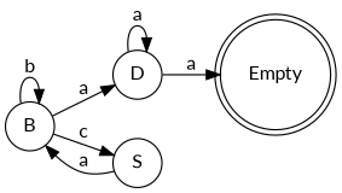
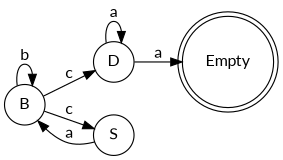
  digraph {
    fontname=Lato
    rankdir=LR
    node [fontname=Lato shape=circle]
    edge [fontname=Lato]
    Empty [shape=doublecircle]
    B
    D
    S
    B -> B [label=b]
-   B -> D [label=a]
+   B -> D [label=c]
    B -> S [label=c]
    D -> Empty [label=a]
    D -> D [label=a]
    S -> B [label=a]
  }
